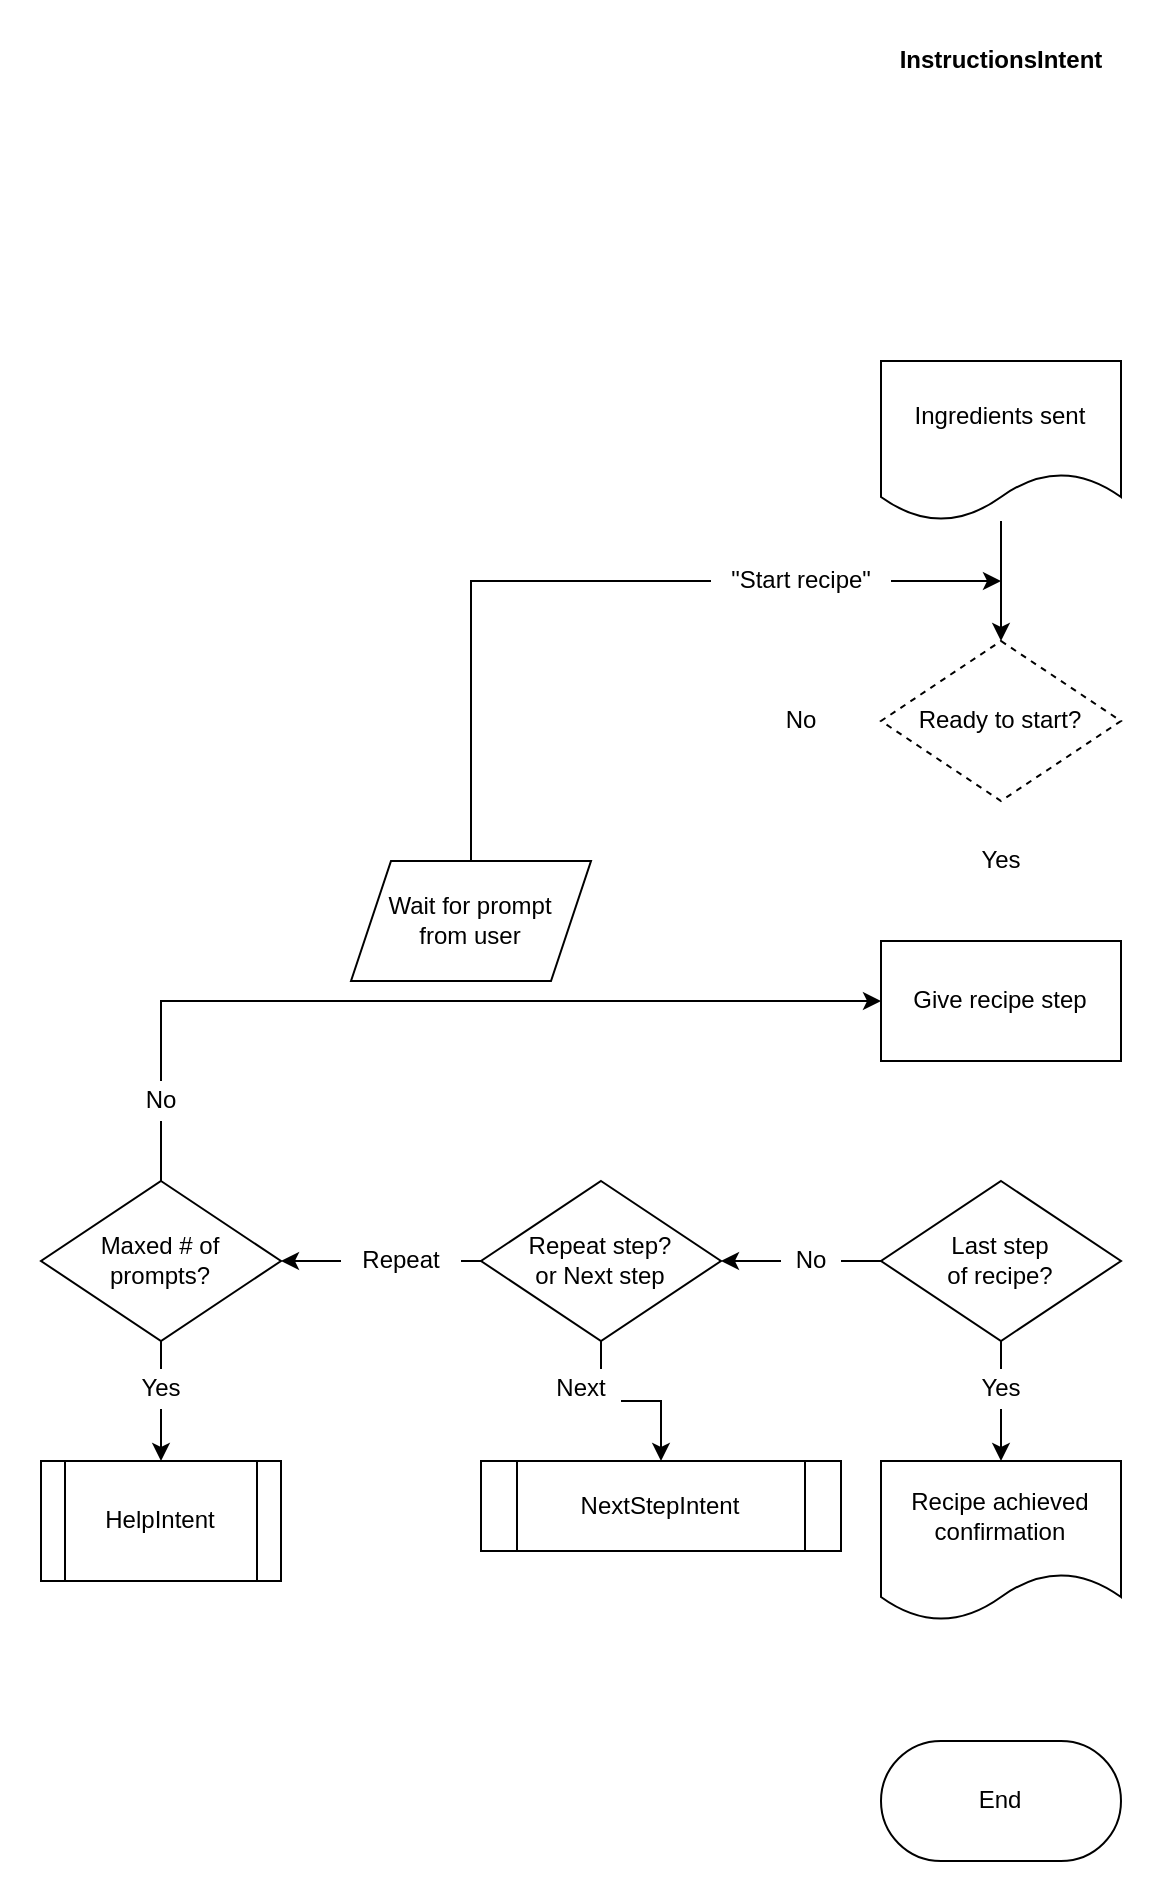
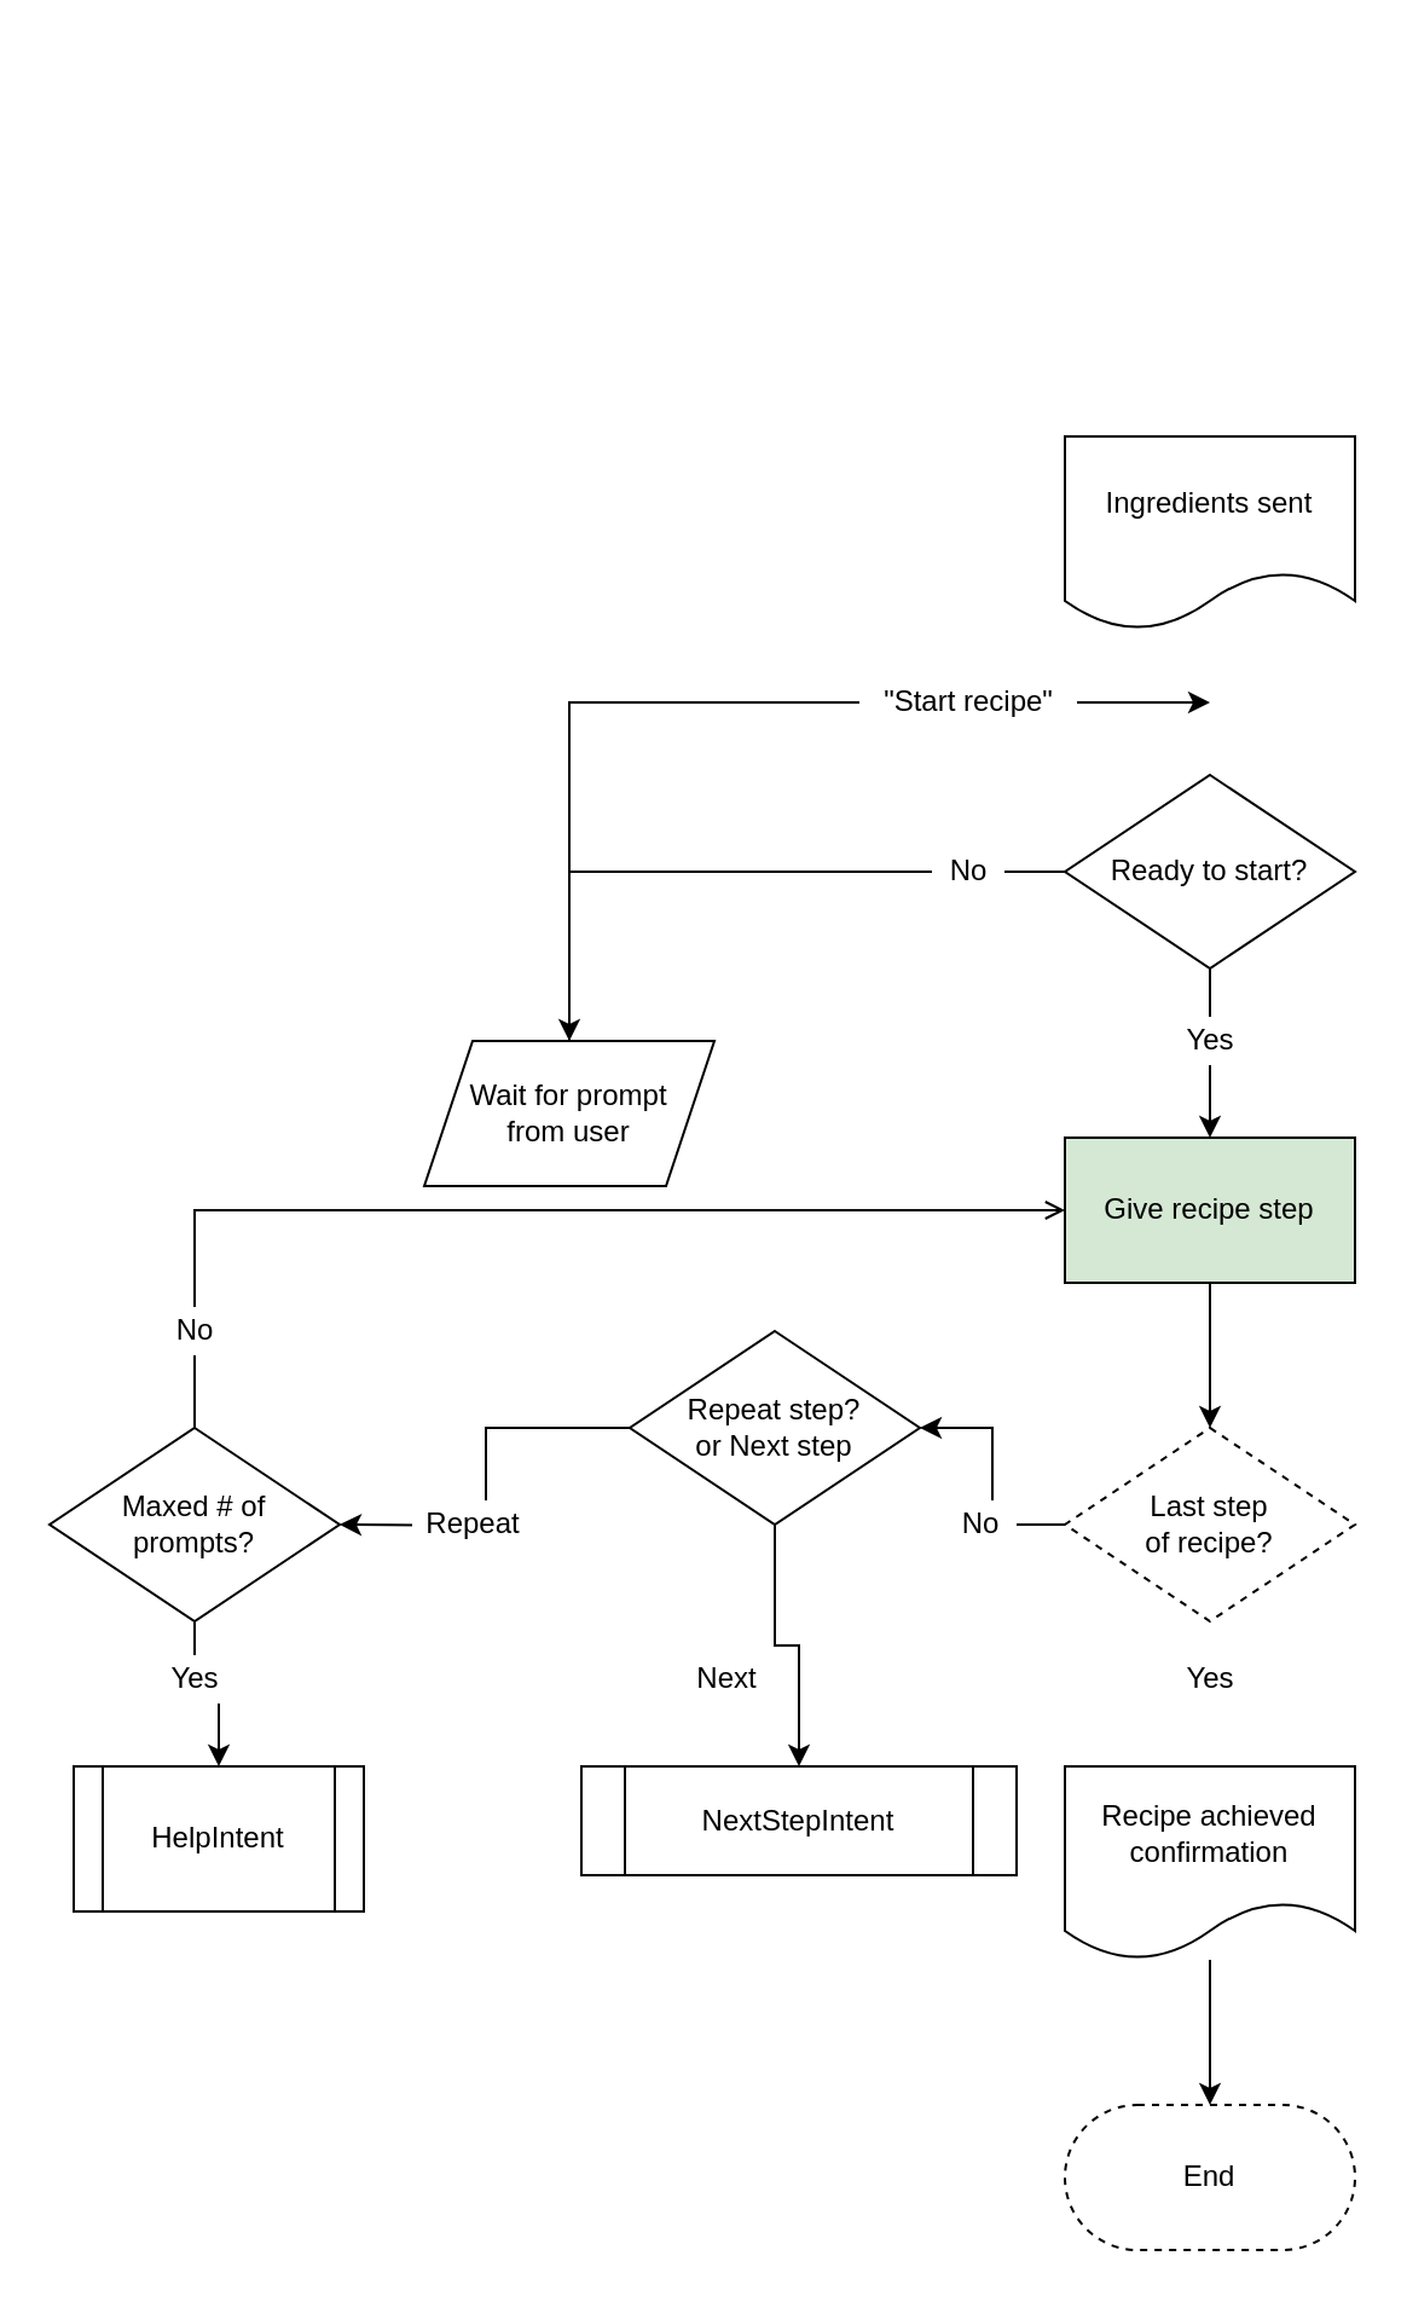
  <mxCell id="0" />
  <mxCell id="1" parent="0" />
- <mxCell id="2" value="&lt;b&gt;InstructionsIntent&lt;/b&gt;" style="text;html=1;align=center;verticalAlign=middle;resizable=0;points=[];autosize=1;" vertex="1" parent="1"><mxGeometry x="440" y="20" width="120" height="20" as="geometry" /></mxCell>
+ <mxCell id="3" style="edgeStyle=orthogonalEdgeStyle;rounded=0;orthogonalLoop=1;jettySize=auto;html=1;" edge="1" parent="1" source="27" target="6"><mxGeometry relative="1" as="geometry" /></mxCell>
  <mxCell id="4" value="Ingredients sent" style="shape=document;whiteSpace=wrap;html=1;boundedLbl=1;" vertex="1" parent="1"><mxGeometry x="440" y="180" width="120" height="80" as="geometry" /></mxCell>
- <mxCell id="6" value="Give recipe step" style="rounded=0;whiteSpace=wrap;html=1;" vertex="1" parent="1"><mxGeometry x="440" y="470" width="120" height="60" as="geometry" /></mxCell>
- <mxCell id="7" style="edgeStyle=orthogonalEdgeStyle;rounded=0;orthogonalLoop=1;jettySize=auto;html=1;exitX=0.5;exitY=1;exitDx=0;exitDy=0;" edge="1" parent="1" source="9" target="14"><mxGeometry relative="1" as="geometry" /></mxCell>
+ <mxCell id="5" style="edgeStyle=orthogonalEdgeStyle;rounded=0;orthogonalLoop=1;jettySize=auto;html=1;exitX=0.5;exitY=1;exitDx=0;exitDy=0;" edge="1" parent="1" source="6" target="9"><mxGeometry relative="1" as="geometry" /></mxCell>
+ <mxCell id="6" value="Give recipe step" style="rounded=0;whiteSpace=wrap;html=1;fillColor=#d5e8d4;" vertex="1" parent="1"><mxGeometry x="440" y="470" width="120" height="60" as="geometry" /></mxCell>
  <mxCell id="8" style="edgeStyle=orthogonalEdgeStyle;rounded=0;orthogonalLoop=1;jettySize=auto;html=1;exitX=0;exitY=0.5;exitDx=0;exitDy=0;" edge="1" parent="1" source="9" target="12"><mxGeometry relative="1" as="geometry" /></mxCell>
- <mxCell id="9" value="Last step &lt;br&gt;of recipe?" style="rhombus;whiteSpace=wrap;html=1;" vertex="1" parent="1"><mxGeometry x="440" y="590" width="120" height="80" as="geometry" /></mxCell>
+ <mxCell id="9" value="Last step &lt;br&gt;of recipe?" style="rhombus;whiteSpace=wrap;html=1;dashed=1;" vertex="1" parent="1"><mxGeometry x="440" y="590" width="120" height="80" as="geometry" /></mxCell>
  <mxCell id="10" style="edgeStyle=orthogonalEdgeStyle;rounded=0;orthogonalLoop=1;jettySize=auto;html=1;exitX=0;exitY=0.5;exitDx=0;exitDy=0;" edge="1" parent="1" source="12"><mxGeometry relative="1" as="geometry"><mxPoint x="140" y="630" as="targetPoint" /></mxGeometry></mxCell>
  <mxCell id="11" style="edgeStyle=orthogonalEdgeStyle;rounded=0;orthogonalLoop=1;jettySize=auto;html=1;exitX=0.5;exitY=1;exitDx=0;exitDy=0;" edge="1" parent="1" source="12" target="17"><mxGeometry relative="1" as="geometry" /></mxCell>
- <mxCell id="12" value="Repeat step?&lt;br&gt;or Next step" style="rhombus;whiteSpace=wrap;html=1;" vertex="1" parent="1"><mxGeometry x="240" y="590" width="120" height="80" as="geometry" /></mxCell>
+ <mxCell id="12" value="Repeat step?&lt;br&gt;or Next step" style="rhombus;whiteSpace=wrap;html=1;" vertex="1" parent="1"><mxGeometry x="260" y="550" width="120" height="80" as="geometry" /></mxCell>
+ <mxCell id="13" style="edgeStyle=orthogonalEdgeStyle;rounded=0;orthogonalLoop=1;jettySize=auto;html=1;" edge="1" parent="1" source="14" target="15"><mxGeometry relative="1" as="geometry" /></mxCell>
  <mxCell id="14" value="Recipe achieved&lt;br&gt;confirmation" style="shape=document;whiteSpace=wrap;html=1;boundedLbl=1;" vertex="1" parent="1"><mxGeometry x="440" y="730" width="120" height="80" as="geometry" /></mxCell>
- <mxCell id="15" value="End" style="rounded=1;whiteSpace=wrap;html=1;arcSize=50;" vertex="1" parent="1"><mxGeometry x="440" y="870" width="120" height="60" as="geometry" /></mxCell>
+ <mxCell id="15" value="End" style="rounded=1;whiteSpace=wrap;html=1;arcSize=50;dashed=1;" vertex="1" parent="1"><mxGeometry x="440" y="870" width="120" height="60" as="geometry" /></mxCell>
  <mxCell id="16" value="No" style="text;html=1;align=center;verticalAlign=middle;resizable=0;points=[];autosize=1;fillColor=#ffffff;" vertex="1" parent="1"><mxGeometry x="390" y="620" width="30" height="20" as="geometry" /></mxCell>
  <mxCell id="17" value="NextStepIntent" style="shape=process;whiteSpace=wrap;html=1;backgroundOutline=1;fillColor=#ffffff;" vertex="1" parent="1"><mxGeometry x="240" y="730" width="180" height="45" as="geometry" /></mxCell>
- <mxCell id="18" value="Next" style="text;html=1;align=center;verticalAlign=middle;resizable=0;points=[];autosize=1;fillColor=#ffffff;" vertex="1" parent="1"><mxGeometry x="270" y="684" width="40" height="20" as="geometry" /></mxCell>
- <mxCell id="19" value="Repeat" style="text;html=1;align=center;verticalAlign=middle;resizable=0;points=[];autosize=1;fillColor=#ffffff;" vertex="1" parent="1"><mxGeometry x="170" y="620" width="60" height="20" as="geometry" /></mxCell>
- <mxCell id="20" style="edgeStyle=orthogonalEdgeStyle;rounded=0;orthogonalLoop=1;jettySize=auto;html=1;exitX=0.5;exitY=0;exitDx=0;exitDy=0;entryX=0;entryY=0.5;entryDx=0;entryDy=0;" edge="1" parent="1" source="22" target="6"><mxGeometry relative="1" as="geometry" /></mxCell>
+ <mxCell id="18" value="Next" style="text;html=1;align=center;verticalAlign=middle;resizable=0;points=[];autosize=1;fillColor=#ffffff;" vertex="1" parent="1"><mxGeometry x="280" y="684" width="40" height="20" as="geometry" /></mxCell>
+ <mxCell id="19" value="Repeat" style="text;html=1;align=center;verticalAlign=middle;resizable=0;points=[];autosize=1;fillColor=#ffffff;" vertex="1" parent="1"><mxGeometry x="170" y="620" width="50" height="20" as="geometry" /></mxCell>
+ <mxCell id="20" style="edgeStyle=orthogonalEdgeStyle;rounded=0;orthogonalLoop=1;jettySize=auto;html=1;exitX=0.5;exitY=0;exitDx=0;exitDy=0;entryX=0;entryY=0.5;entryDx=0;entryDy=0;endArrow=open;" edge="1" parent="1" source="22" target="6"><mxGeometry relative="1" as="geometry" /></mxCell>
  <mxCell id="21" style="edgeStyle=orthogonalEdgeStyle;rounded=0;orthogonalLoop=1;jettySize=auto;html=1;exitX=0.5;exitY=1;exitDx=0;exitDy=0;entryX=0.5;entryY=0;entryDx=0;entryDy=0;" edge="1" parent="1" source="22" target="23"><mxGeometry relative="1" as="geometry" /></mxCell>
  <mxCell id="22" value="Maxed # of &lt;br&gt;prompts?" style="rhombus;whiteSpace=wrap;html=1;" vertex="1" parent="1"><mxGeometry x="20" y="590" width="120" height="80" as="geometry" /></mxCell>
- <mxCell id="23" value="HelpIntent" style="shape=process;whiteSpace=wrap;html=1;backgroundOutline=1;fillColor=#ffffff;" vertex="1" parent="1"><mxGeometry x="20" y="730" width="120" height="60" as="geometry" /></mxCell>
+ <mxCell id="23" value="HelpIntent" style="shape=process;whiteSpace=wrap;html=1;backgroundOutline=1;fillColor=#ffffff;" vertex="1" parent="1"><mxGeometry x="30" y="730" width="120" height="60" as="geometry" /></mxCell>
  <mxCell id="24" value="Yes" style="text;html=1;align=center;verticalAlign=middle;resizable=0;points=[];autosize=1;fillColor=#ffffff;" vertex="1" parent="1"><mxGeometry x="60" y="684" width="40" height="20" as="geometry" /></mxCell>
  <mxCell id="25" value="No" style="text;html=1;align=center;verticalAlign=middle;resizable=0;points=[];autosize=1;fillColor=#ffffff;" vertex="1" parent="1"><mxGeometry x="65" y="540" width="30" height="20" as="geometry" /></mxCell>
- <mxCell id="27" value="Ready to start?" style="rhombus;whiteSpace=wrap;html=1;dashed=1;" vertex="1" parent="1"><mxGeometry x="440" y="320" width="120" height="80" as="geometry" /></mxCell>
- <mxCell id="28" style="edgeStyle=orthogonalEdgeStyle;rounded=0;orthogonalLoop=1;jettySize=auto;html=1;" edge="1" parent="1" source="4" target="27"><mxGeometry relative="1" as="geometry"><mxPoint x="500" y="260" as="sourcePoint" /><mxPoint x="500" y="470" as="targetPoint" /></mxGeometry></mxCell>
+ <mxCell id="26" style="edgeStyle=orthogonalEdgeStyle;rounded=0;orthogonalLoop=1;jettySize=auto;html=1;exitX=0;exitY=0.5;exitDx=0;exitDy=0;" edge="1" parent="1" source="27" target="30"><mxGeometry relative="1" as="geometry" /></mxCell>
+ <mxCell id="27" value="Ready to start?" style="rhombus;whiteSpace=wrap;html=1;" vertex="1" parent="1"><mxGeometry x="440" y="320" width="120" height="80" as="geometry" /></mxCell>
  <mxCell id="29" style="edgeStyle=orthogonalEdgeStyle;rounded=0;orthogonalLoop=1;jettySize=auto;html=1;exitX=0.5;exitY=0;exitDx=0;exitDy=0;" edge="1" parent="1" source="30"><mxGeometry relative="1" as="geometry"><mxPoint x="500" y="290" as="targetPoint" /><Array as="points"><mxPoint x="300" y="290" /><mxPoint x="440" y="290" /></Array></mxGeometry></mxCell>
  <mxCell id="30" value="Wait for prompt&lt;br&gt;from user" style="shape=parallelogram;perimeter=parallelogramPerimeter;whiteSpace=wrap;html=1;fixedSize=1;fillColor=#ffffff;" vertex="1" parent="1"><mxGeometry x="175" y="430" width="120" height="60" as="geometry" /></mxCell>
  <mxCell id="31" value="Yes" style="text;html=1;align=center;verticalAlign=middle;resizable=0;points=[];autosize=1;fillColor=#ffffff;" vertex="1" parent="1"><mxGeometry x="480" y="420" width="40" height="20" as="geometry" /></mxCell>
  <mxCell id="32" value="No" style="text;html=1;align=center;verticalAlign=middle;resizable=0;points=[];autosize=1;fillColor=#ffffff;" vertex="1" parent="1"><mxGeometry x="385" y="350" width="30" height="20" as="geometry" /></mxCell>
  <mxCell id="33" value="&quot;Start recipe&quot;" style="text;html=1;align=center;verticalAlign=middle;resizable=0;points=[];autosize=1;fillColor=#ffffff;" vertex="1" parent="1"><mxGeometry x="355" y="280" width="90" height="20" as="geometry" /></mxCell>
  <mxCell id="34" value="Yes" style="text;html=1;align=center;verticalAlign=middle;resizable=0;points=[];autosize=1;fillColor=#ffffff;" vertex="1" parent="1"><mxGeometry x="480" y="684" width="40" height="20" as="geometry" /></mxCell>
